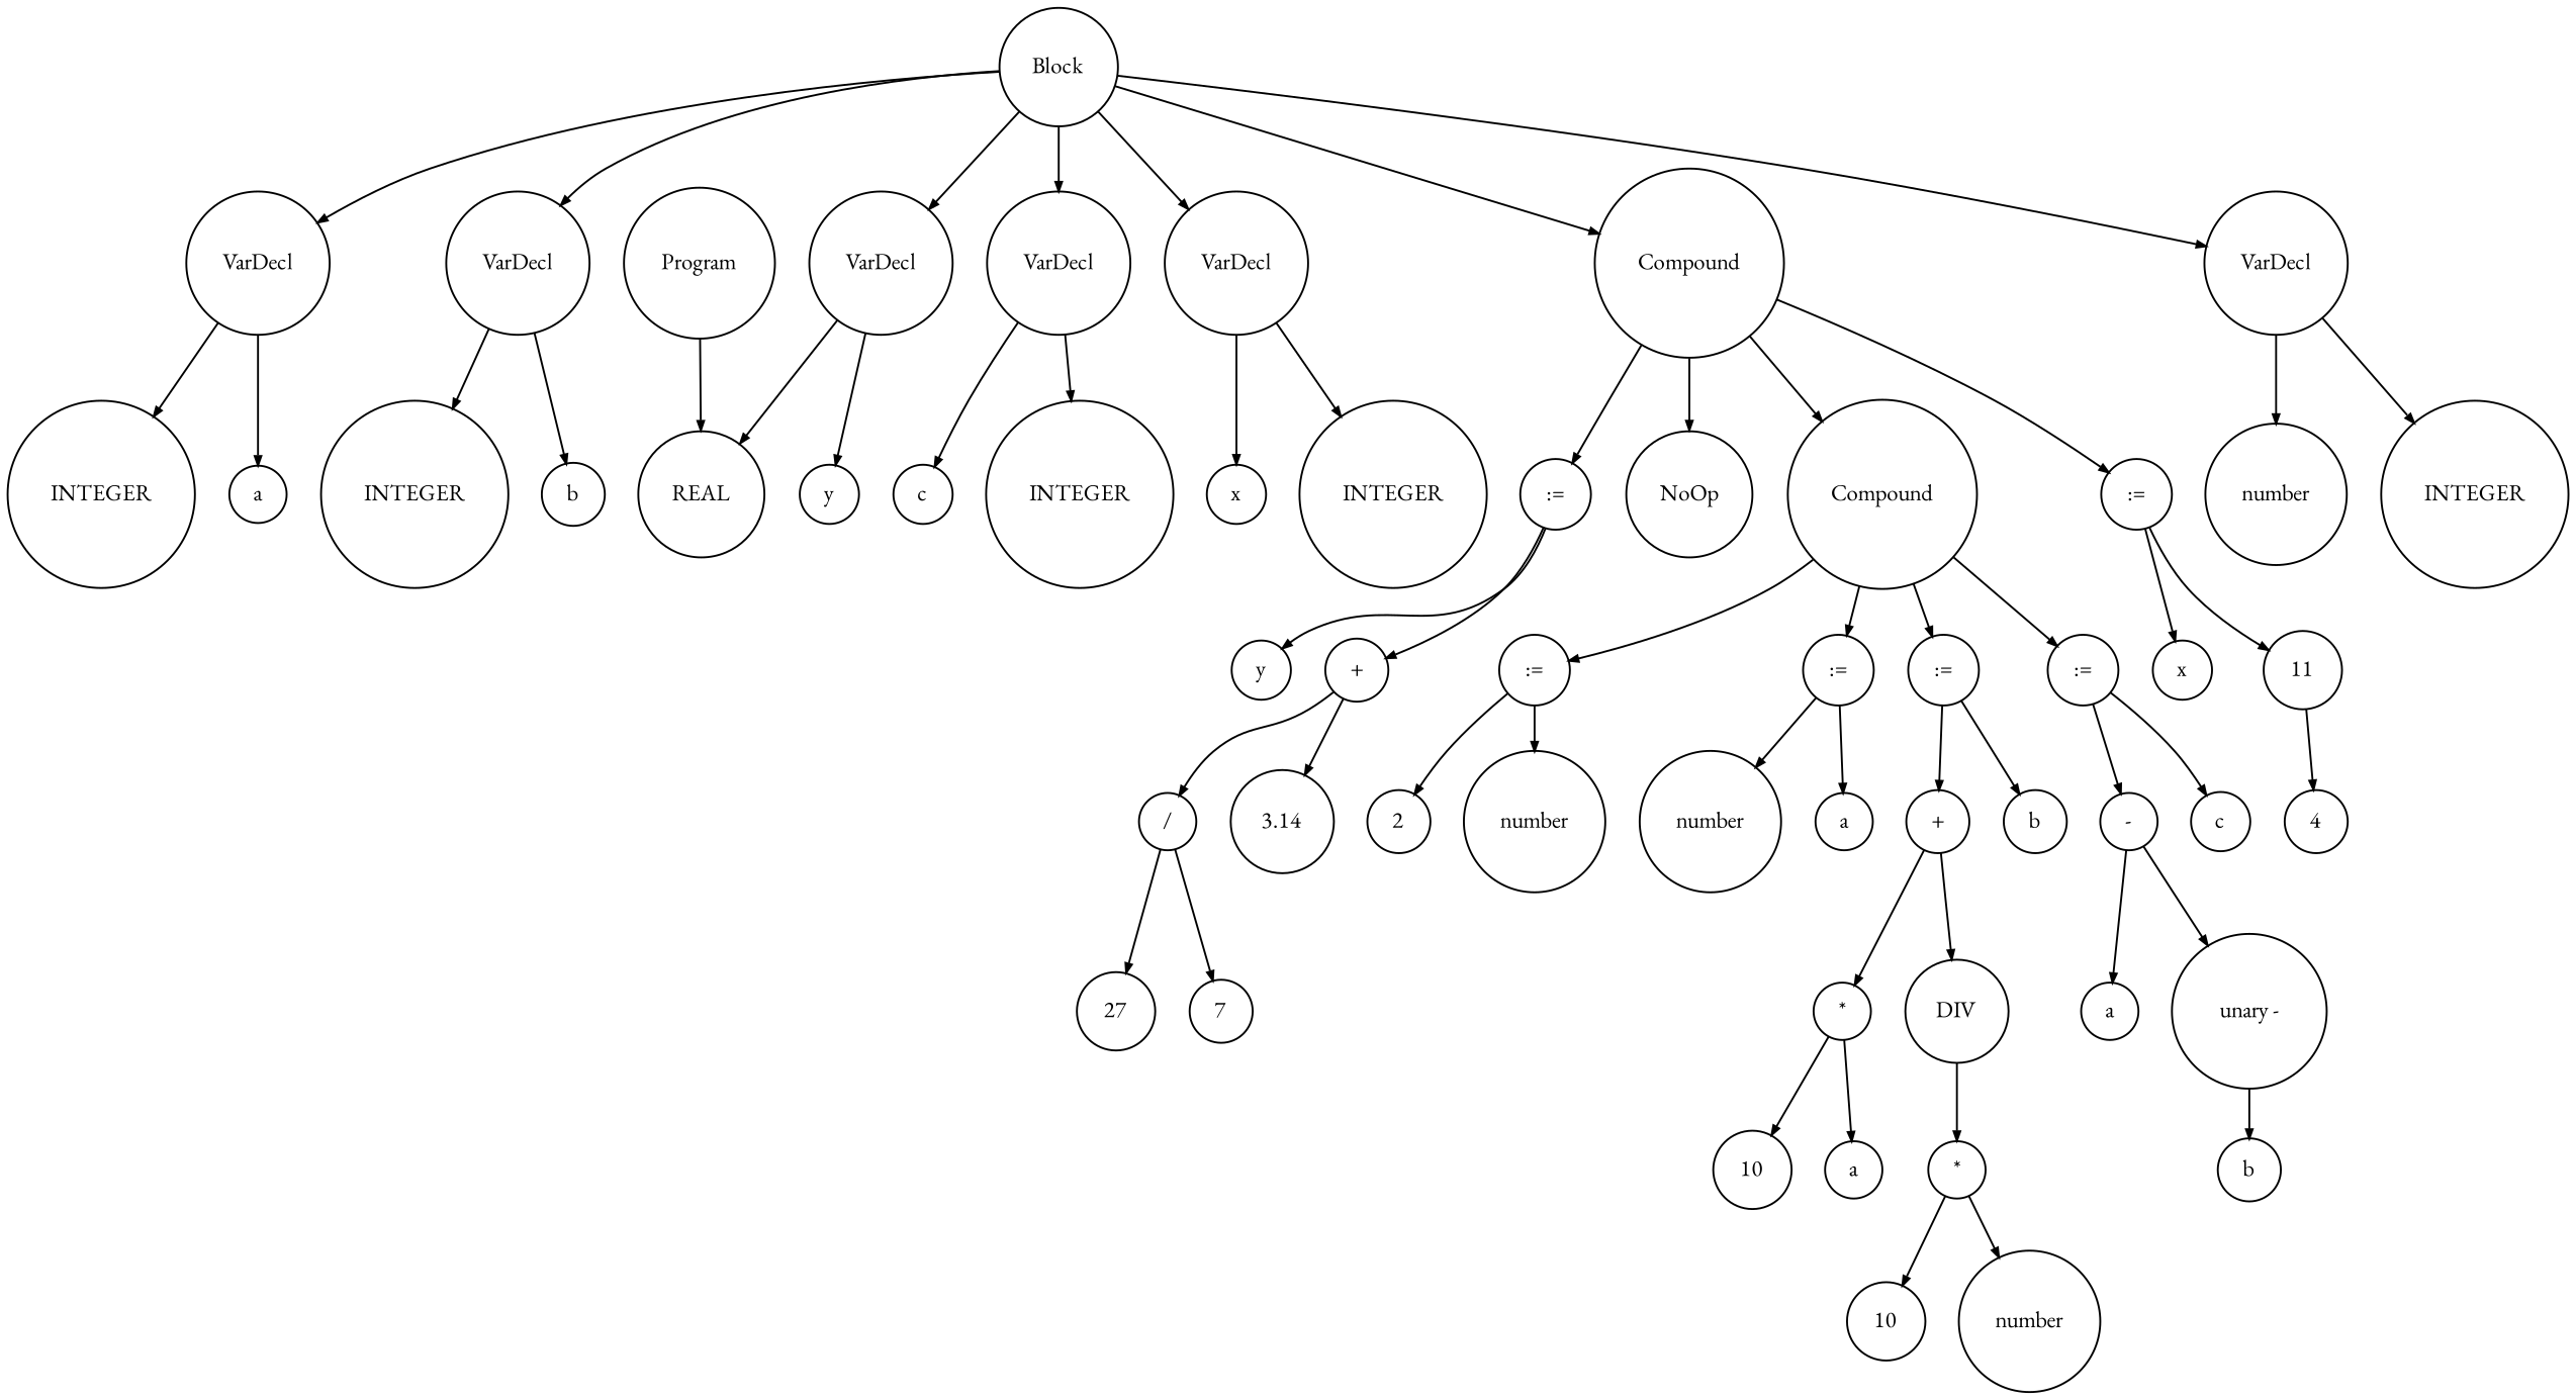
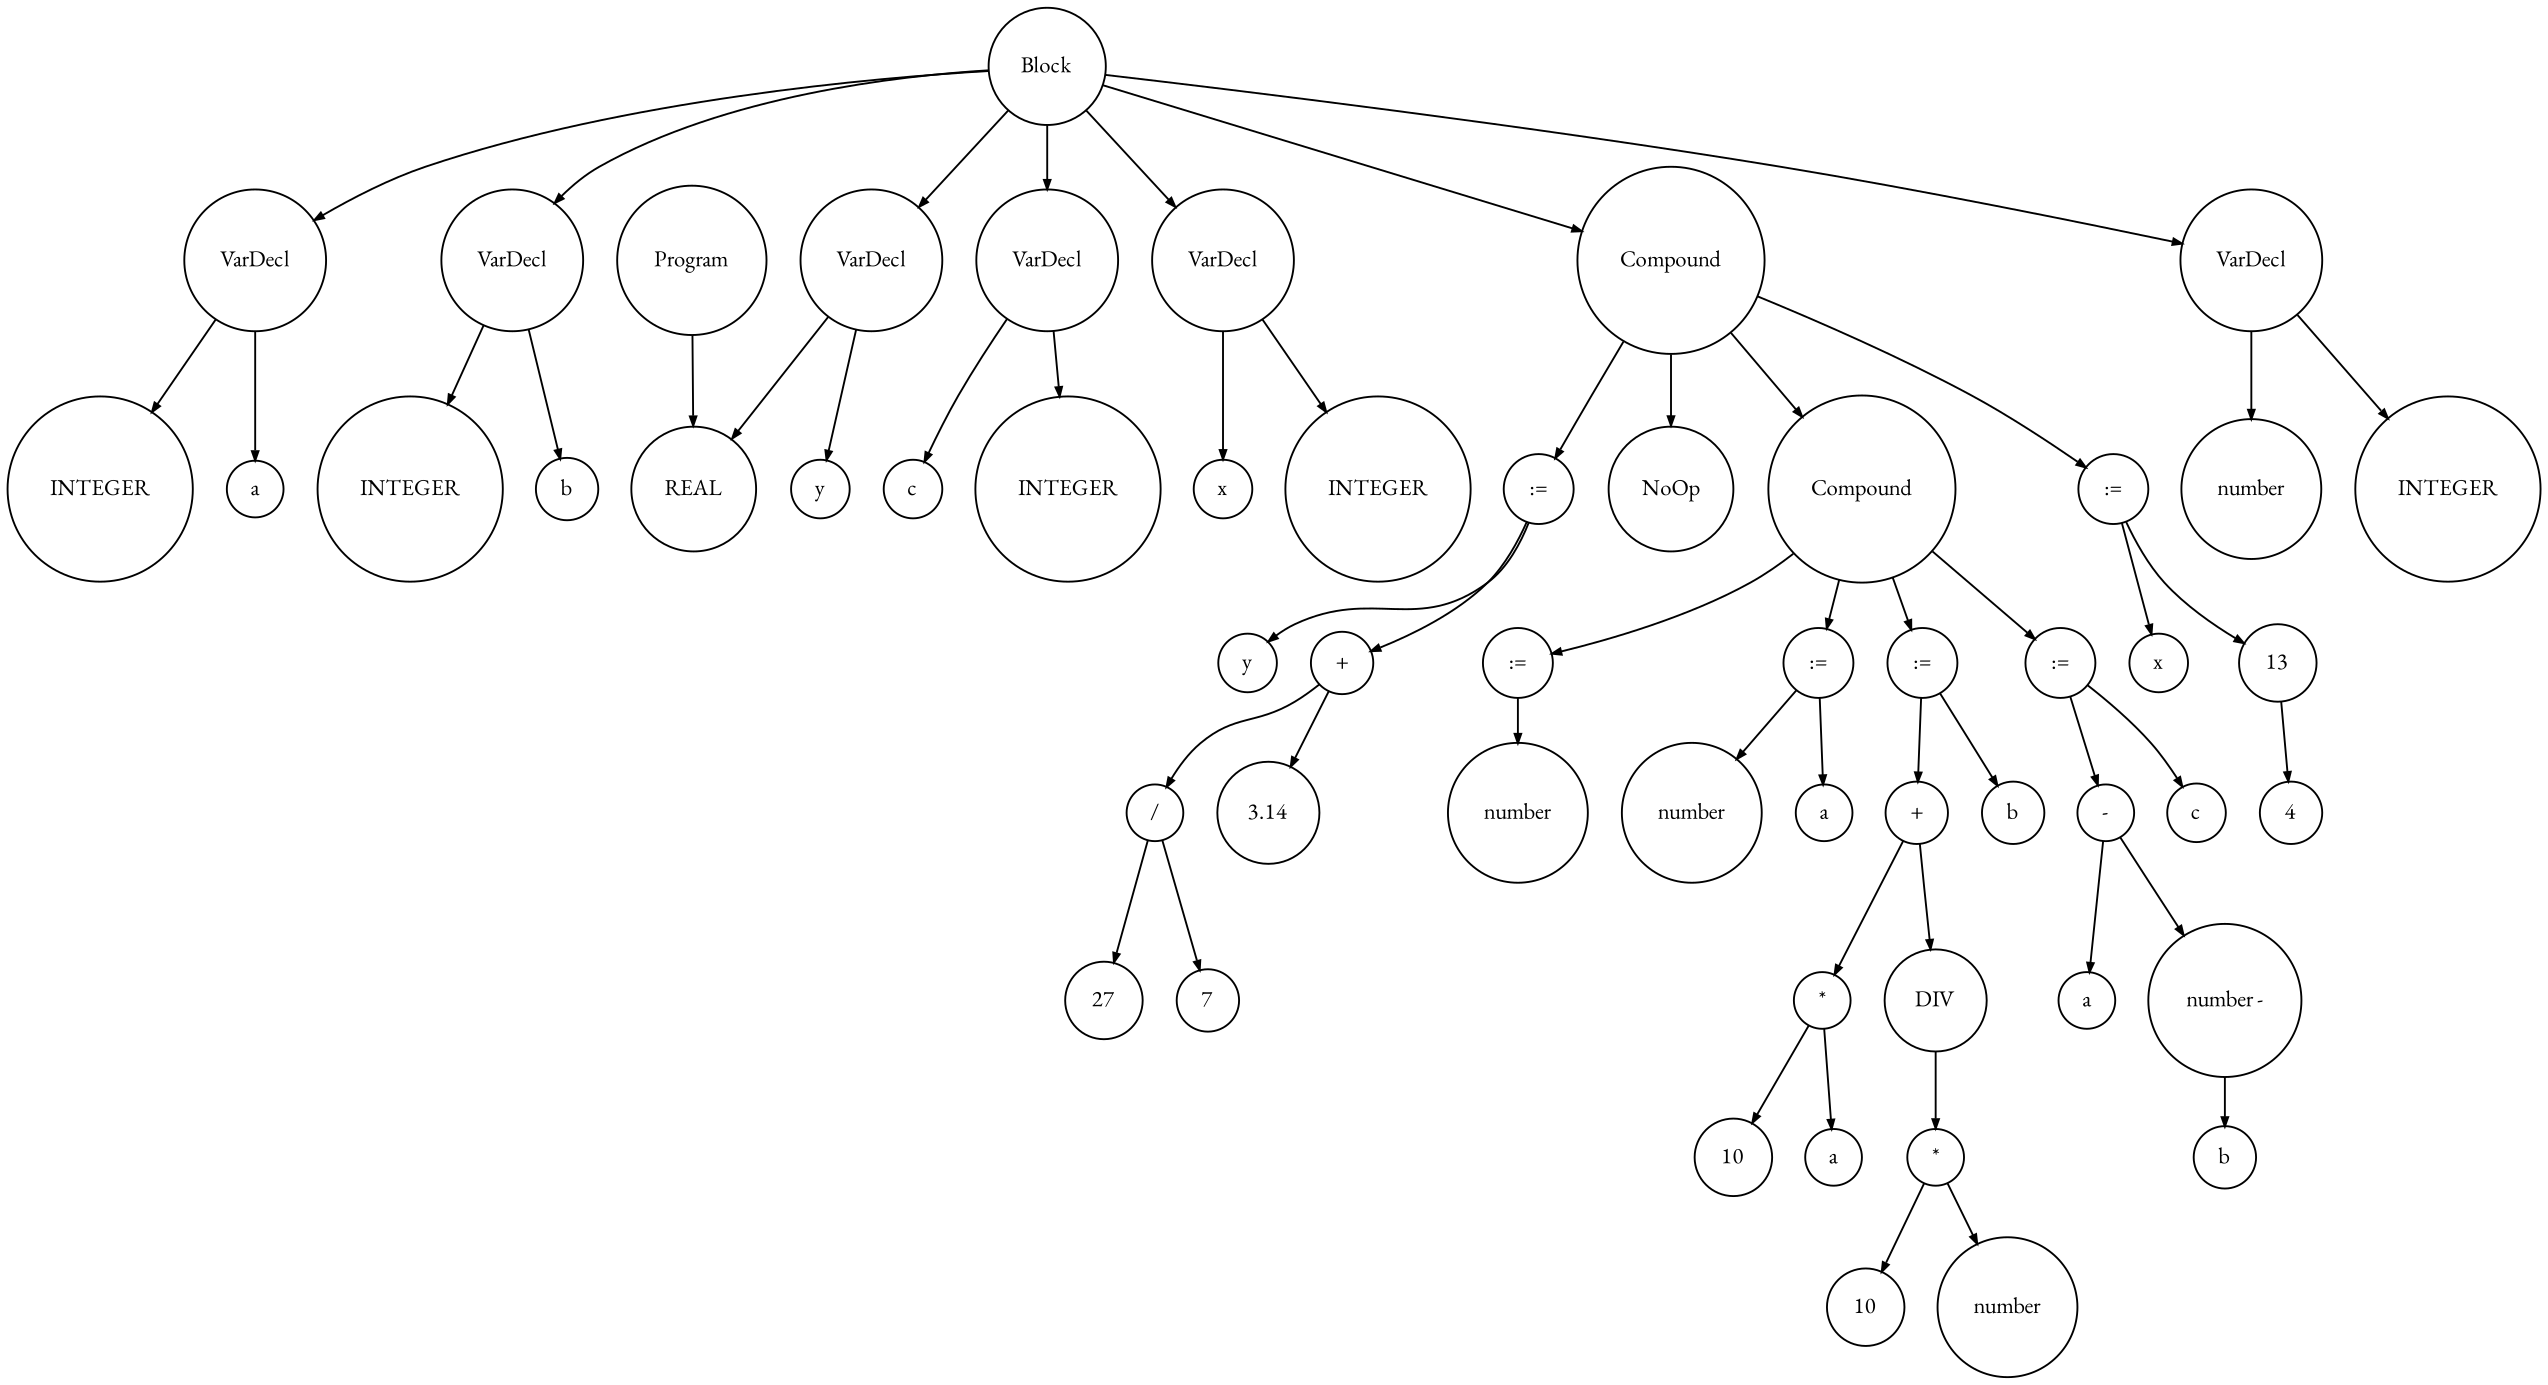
  digraph {
    fontname="EB Garamond"
    ranksep=.3
    node [fontname="EB Garamond" fontsize=12 shape=circle]
    edge [arrowsize=.5 fontname="EB Garamond"]
    n1 [height=.1 label=Program]
    n2 [height=.1 label=REAL]
    n3 [height=.1 label=Block]
    n4 [height=.1 label=VarDecl]
    n5 [height=.1 label=VarDecl]
    n6 [height=.1 label=VarDecl]
    n7 [height=.1 label=VarDecl]
    n8 [height=.1 label=VarDecl]
    n9 [height=.1 label=VarDecl]
    n10 [height=.1 label=Compound]
    n11 [height=.1 label=number]
    n12 [height=.1 label=INTEGER]
    n13 [height=.1 label=a]
    n14 [height=.1 label=INTEGER]
    n15 [height=.1 label=b]
    n16 [height=.1 label=INTEGER]
    n17 [height=.1 label=c]
    n18 [height=.1 label=INTEGER]
    n19 [height=.1 label=x]
    n20 [height=.1 label=INTEGER]
    n21 [height=.1 label=y]
    n22 [height=.1 label=Compound]
    n23 [height=.1 label=":="]
    n24 [height=.1 label=":="]
    n25 [height=.1 label=NoOp]
    n26 [height=.1 label=":="]
    n27 [height=.1 label=":="]
    n28 [height=.1 label=":="]
    n29 [height=.1 label=":="]
    n30 [height=.1 label=x]
-   n31 [height=.1 label=11]
+   n31 [height=.1 label=13]
    n32 [height=.1 label=y]
    n33 [height=.1 label="+"]
    n34 [height=.1 label=number]
-   n35 [height=.1 label=2]
    n36 [height=.1 label=a]
    n37 [height=.1 label=number]
    n38 [height=.1 label=b]
    n39 [height=.1 label="+"]
    n40 [height=.1 label=c]
    n41 [height=.1 label="-"]
    n42 [height=.1 label="*"]
    n43 [height=.1 label=DIV]
    n44 [height=.1 label=10]
    n45 [height=.1 label=a]
    n46 [height=.1 label="*"]
    n47 [height=.1 label=10]
    n48 [height=.1 label=number]
    n49 [height=.1 label=4]
    n50 [height=.1 label=a]
-   n51 [height=.1 label="unary -"]
+   n51 [height=.1 label="number -"]
    n52 [height=.1 label=b]
    n53 [height=.1 label="/"]
    n54 [height=.1 label=3.14]
    n55 [height=.1 label=27]
    n56 [height=.1 label=7]
    n1 -> n2
    n3 -> n4
    n3 -> n5
    n3 -> n6
    n3 -> n7
    n3 -> n8
    n3 -> n9
    n3 -> n10
    n4 -> n11
    n4 -> n12
    n5 -> n13
    n5 -> n14
    n6 -> n15
    n6 -> n16
    n7 -> n17
    n7 -> n18
    n8 -> n19
    n8 -> n20
    n9 -> n2
    n9 -> n21
    n10 -> n22
    n10 -> n23
    n10 -> n24
    n10 -> n25
    n22 -> n26
    n22 -> n27
    n22 -> n28
    n22 -> n29
    n23 -> n30
    n23 -> n31
    n24 -> n32
    n24 -> n33
    n26 -> n34
-   n26 -> n35
    n27 -> n36
    n27 -> n37
    n28 -> n38
    n28 -> n39
    n29 -> n40
    n29 -> n41
    n31 -> n49
    n33 -> n53
    n33 -> n54
    n39 -> n42
    n39 -> n43
    n41 -> n50
    n41 -> n51
    n42 -> n44
    n42 -> n45
    n43 -> n46
    n46 -> n47
    n46 -> n48
    n51 -> n52
    n53 -> n55
    n53 -> n56
  }
